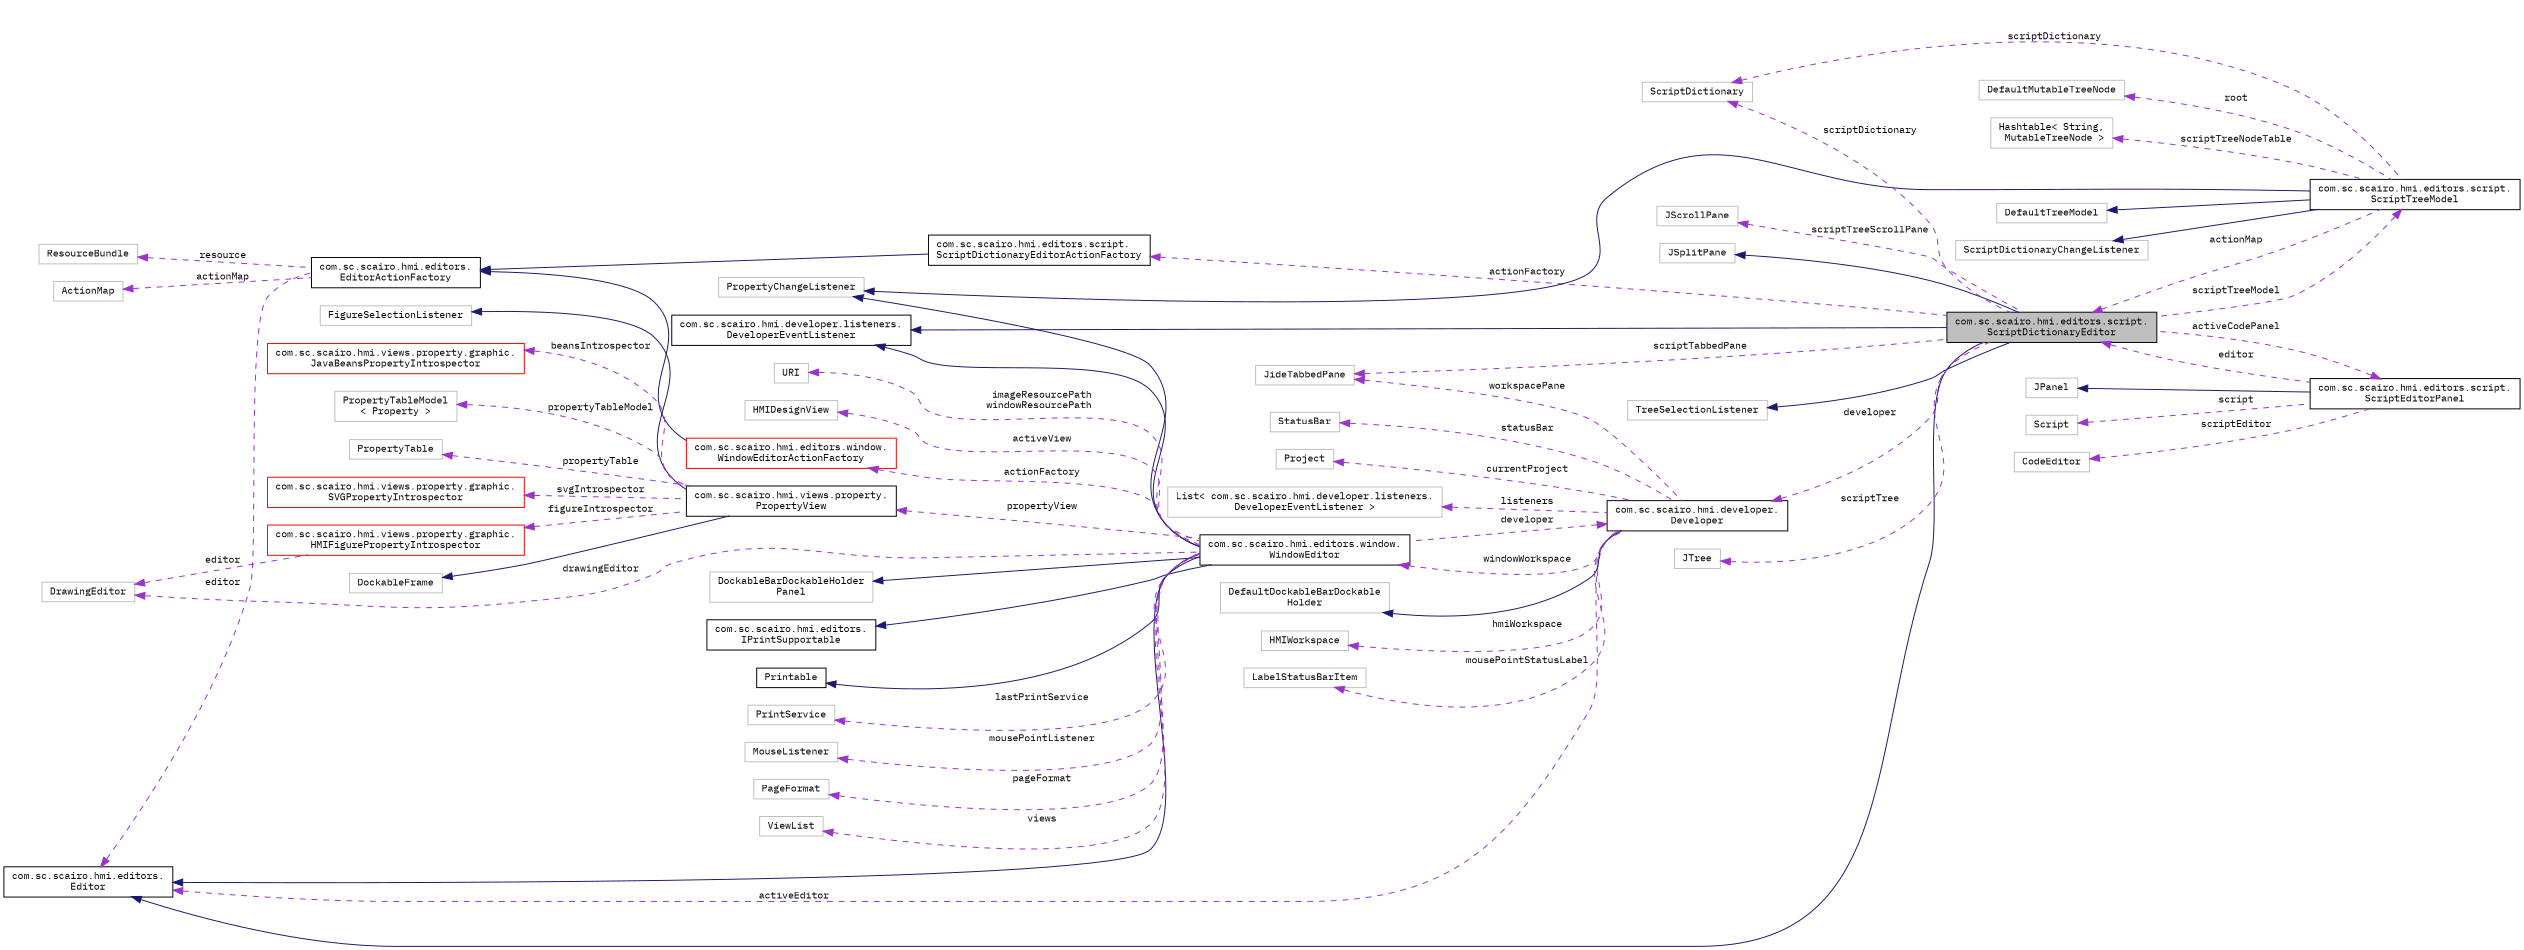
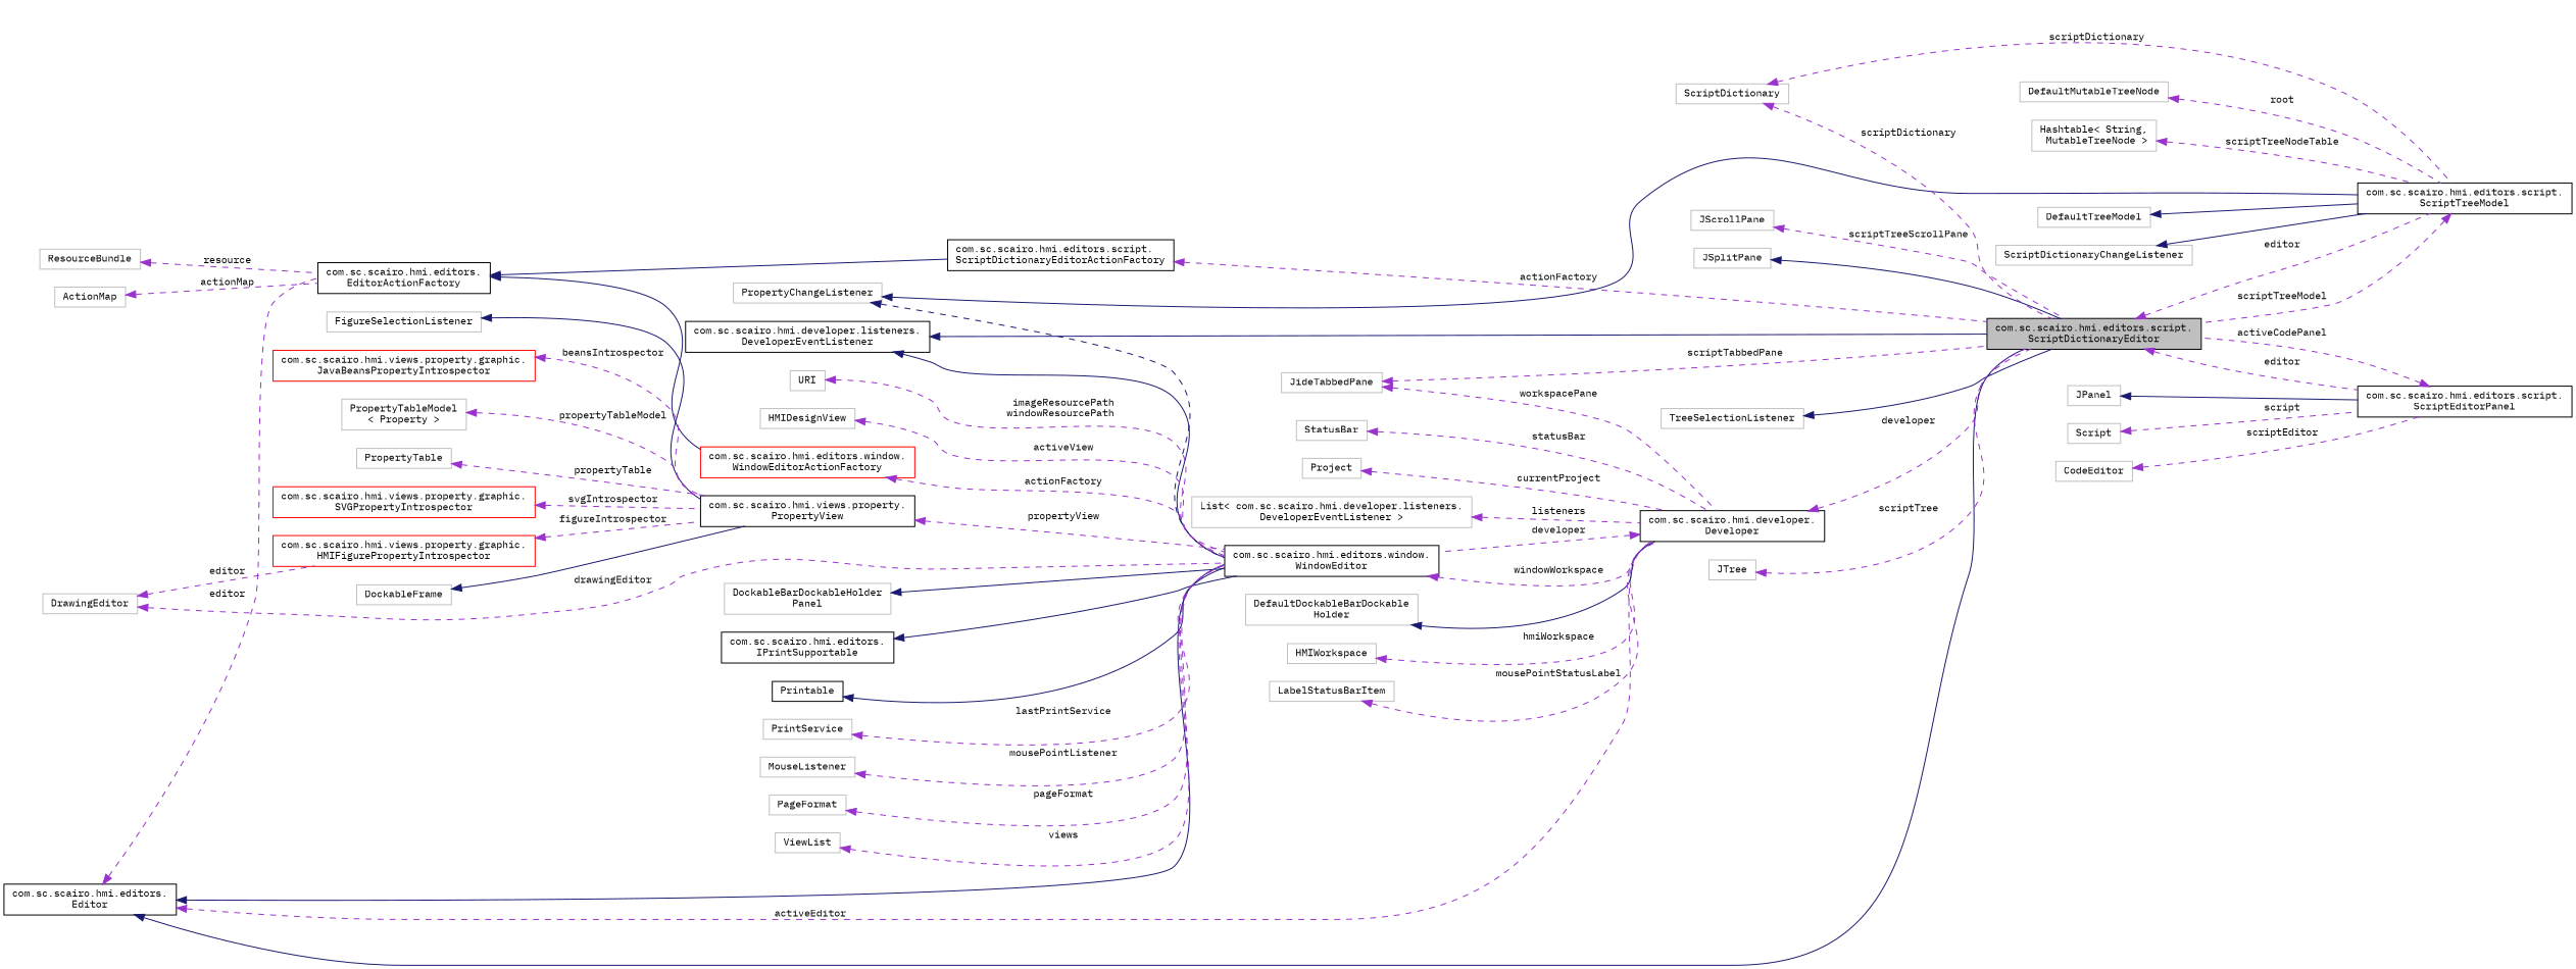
  digraph {
    fontname="IBM Plex Mono"
    rankdir=LR
    node [color=grey75 fillcolor=white fontname="IBM Plex Mono" fontsize=10 shape=record style=filled]
    edge [color=darkorchid3 dir=back fontname="IBM Plex Mono" fontsize=10 labelfontname=Helvetica labelfontsize=10 style=dashed]
    n1 [color=black fillcolor=grey75 fontcolor=black height=0.2 label="com.sc.scairo.hmi.editors.script.\lScriptDictionaryEditor" width=0.4]
    n2 [color=black height=0.2 label="com.sc.scairo.hmi.editors.script.\lScriptTreeModel" width=0.4]
    n3 [color=black height=0.2 label="com.sc.scairo.hmi.editors.script.\lScriptEditorPanel" width=0.4]
    n4 [height=0.2 label=JSplitPane width=0.4]
    n5 [color=black height=0.2 label="com.sc.scairo.hmi.developer.listeners.\lDeveloperEventListener" width=0.4]
    n6 [color=black height=0.2 label="com.sc.scairo.hmi.editors.window.\lWindowEditor" width=0.4]
    n7 [color=black height=0.2 label="com.sc.scairo.hmi.developer.\lDeveloper" width=0.4]
    n8 [color=black height=0.2 label="com.sc.scairo.hmi.editors.\lEditor" width=0.4]
    n9 [color=black height=0.2 label="com.sc.scairo.hmi.editors.\lEditorActionFactory" width=0.4]
    n10 [color=black height=0.2 label="com.sc.scairo.hmi.editors.script.\lScriptDictionaryEditorActionFactory" width=0.4]
    n11 [color=red height=0.2 label="com.sc.scairo.hmi.editors.window.\lWindowEditorActionFactory" width=0.4]
    n12 [height=0.2 label=TreeSelectionListener width=0.4]
    n13 [height=0.2 label=DefaultTreeModel width=0.4]
    n14 [height=0.2 label=ScriptDictionaryChangeListener width=0.4]
    n15 [height=0.2 label=PropertyChangeListener width=0.4]
    n16 [height=0.2 label=ScriptDictionary width=0.4]
    n17 [height=0.2 label=DefaultMutableTreeNode width=0.4]
    n18 [height=0.2 label="Hashtable\< String,\l MutableTreeNode \>" width=0.4]
    n19 [height=0.2 label=ResourceBundle width=0.4]
    n20 [height=0.2 label=ActionMap width=0.4]
    n21 [height=0.2 label=JideTabbedPane width=0.4]
    n22 [height=0.2 label="DefaultDockableBarDockable\lHolder" width=0.4]
    n23 [height=0.2 label=HMIWorkspace width=0.4]
    n24 [height=0.2 label="DockableBarDockableHolder\lPanel" width=0.4]
    n25 [color=black height=0.2 label="com.sc.scairo.hmi.editors.\lIPrintSupportable" width=0.4]
    n26 [color=black height=0.2 label=Printable width=0.4]
    n27 [height=0.2 label=DrawingEditor width=0.4]
    n28 [color=red height=0.2 label="com.sc.scairo.hmi.views.property.graphic.\lHMIFigurePropertyIntrospector" width=0.4]
    n29 [color=black height=0.2 label="com.sc.scairo.hmi.views.property.\lPropertyView" width=0.4]
    n30 [height=0.2 label=PrintService width=0.4]
    n31 [height=0.2 label=MouseListener width=0.4]
    n32 [height=0.2 label=PageFormat width=0.4]
    n33 [height=0.2 label=ViewList width=0.4]
    n34 [height=0.2 label=URI width=0.4]
    n35 [height=0.2 label=HMIDesignView width=0.4]
    n36 [height=0.2 label=DockableFrame width=0.4]
    n37 [height=0.2 label=FigureSelectionListener width=0.4]
    n38 [color=red height=0.2 label="com.sc.scairo.hmi.views.property.graphic.\lJavaBeansPropertyIntrospector" width=0.4]
    n39 [height=0.2 label="PropertyTableModel\l\< Property \>" width=0.4]
    n40 [height=0.2 label=PropertyTable width=0.4]
    n41 [color=red height=0.2 label="com.sc.scairo.hmi.views.property.graphic.\lSVGPropertyIntrospector" width=0.4]
    n42 [height=0.2 label=LabelStatusBarItem width=0.4]
    n43 [height=0.2 label=StatusBar width=0.4]
    n44 [height=0.2 label=Project width=0.4]
    n45 [height=0.2 label="List\< com.sc.scairo.hmi.developer.listeners.\lDeveloperEventListener \>" width=0.4]
    n46 [height=0.2 label=JPanel width=0.4]
    n47 [height=0.2 label=Script width=0.4]
    n48 [height=0.2 label=CodeEditor width=0.4]
    n49 [height=0.2 label=JTree width=0.4]
    n50 [height=0.2 label=JScrollPane width=0.4]
-   n1 -> n2 [label=" actionMap"]
+   n1 -> n2 [label=" editor"]
    n1 -> n3 [label=" editor"]
    n2 -> n1 [label=" scriptTreeModel"]
    n3 -> n1 [label=" activeCodePanel"]
    n4 -> n1 [color=midnightblue style=solid]
    n5 -> n1 [color=midnightblue style=solid]
    n5 -> n6 [color=midnightblue style=solid]
    n6 -> n7 [label=" windowWorkspace"]
    n7 -> n1 [label=" developer"]
    n7 -> n6 [label=" developer"]
    n8 -> n1 [color=midnightblue style=solid]
    n8 -> n6 [color=midnightblue style=solid]
    n8 -> n7 [label=" activeEditor"]
    n8 -> n9 [label=" editor"]
    n9 -> n10 [color=midnightblue style=solid]
    n9 -> n11 [color=midnightblue style=solid]
    n10 -> n1 [label=" actionFactory"]
    n11 -> n6 [label=" actionFactory"]
    n12 -> n1 [color=midnightblue style=solid]
    n13 -> n2 [color=midnightblue style=solid]
    n14 -> n2 [color=midnightblue style=solid]
    n15 -> n2 [color=midnightblue style=solid]
-   n15 -> n6 [color=midnightblue style=solid]
+   n15 -> n6 [color=midnightblue]
    n16 -> n1 [label=" scriptDictionary"]
    n16 -> n2 [label=" scriptDictionary"]
    n17 -> n2 [label=" root"]
    n18 -> n2 [label=" scriptTreeNodeTable"]
    n19 -> n9 [label=" resource"]
    n20 -> n9 [label=" actionMap"]
    n21 -> n1 [label=" scriptTabbedPane"]
    n21 -> n7 [label=" workspacePane"]
    n22 -> n7 [color=midnightblue style=solid]
    n23 -> n7 [label=" hmiWorkspace"]
    n24 -> n6 [color=midnightblue style=solid]
    n25 -> n6 [color=midnightblue style=solid]
    n26 -> n6 [color=midnightblue style=solid]
    n27 -> n6 [label=" drawingEditor"]
    n27 -> n28 [label=" editor"]
    n28 -> n29 [label=" figureIntrospector"]
    n29 -> n6 [label=" propertyView"]
    n30 -> n6 [label=" lastPrintService"]
    n31 -> n6 [label=" mousePointListener"]
    n32 -> n6 [label=" pageFormat"]
    n33 -> n6 [label=" views"]
    n34 -> n6 [label=" imageResourcePath\nwindowResourcePath"]
    n35 -> n6 [label=" activeView"]
    n36 -> n29 [color=midnightblue style=solid]
    n37 -> n29 [color=midnightblue style=solid]
    n38 -> n29 [label=" beansIntrospector"]
    n39 -> n29 [label=" propertyTableModel"]
    n40 -> n29 [label=" propertyTable"]
    n41 -> n29 [label=" svgIntrospector"]
    n42 -> n7 [label=" mousePointStatusLabel"]
    n43 -> n7 [label=" statusBar"]
    n44 -> n7 [label=" currentProject"]
    n45 -> n7 [label=" listeners"]
    n46 -> n3 [color=midnightblue style=solid]
    n47 -> n3 [label=" script"]
    n48 -> n3 [label=" scriptEditor"]
    n49 -> n1 [label=" scriptTree"]
    n50 -> n1 [label=" scriptTreeScrollPane"]
  }
